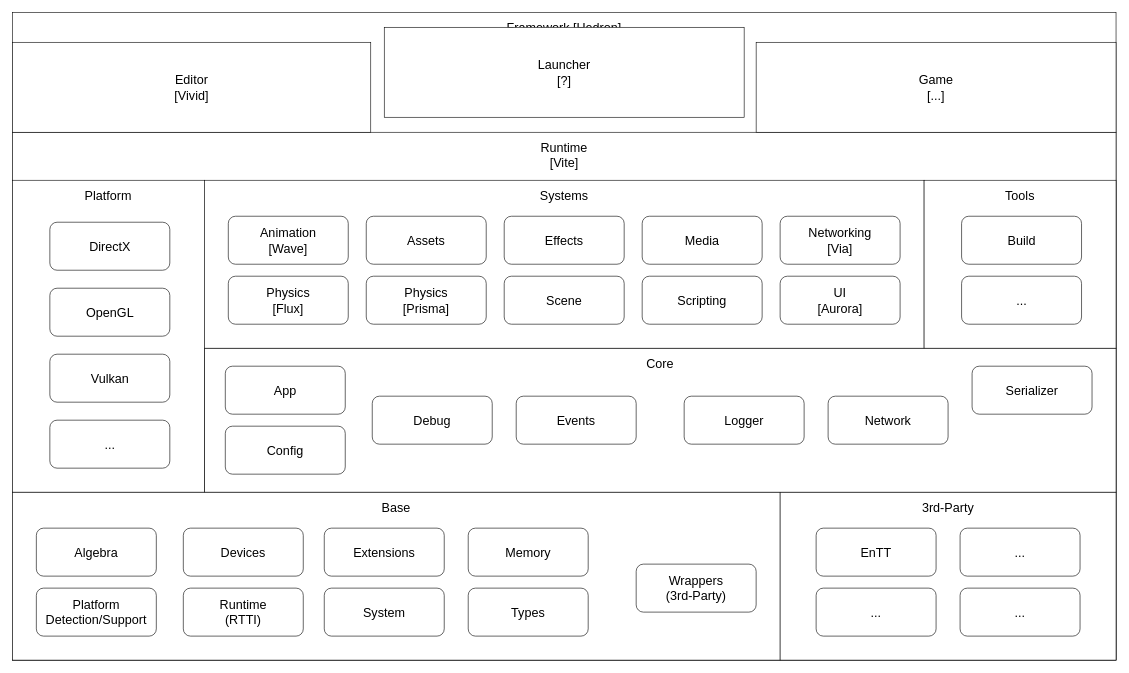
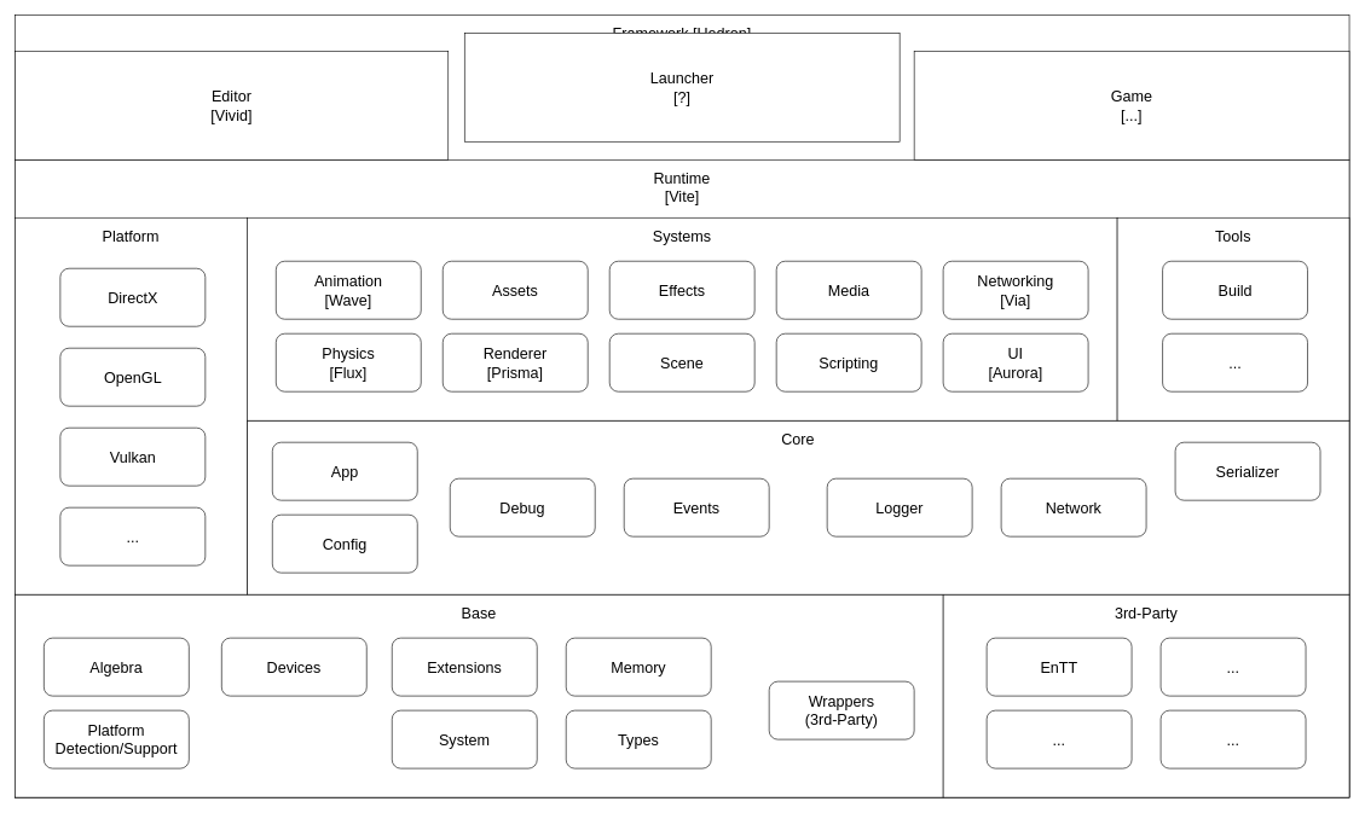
  <mxCell id="0" />
  <mxCell id="1" parent="0" />
  <mxCell id="2" value="Framework [Hedron]" style="rounded=0;whiteSpace=wrap;html=1;spacing=8;fontSize=21;horizontal=1;verticalAlign=top;fillColor=default;" parent="1" vertex="1"><mxGeometry x="20" y="20" width="1840" height="1080" as="geometry" /></mxCell>
  <mxCell id="3" value="Runtime&lt;br&gt;[Vite]" style="rounded=0;whiteSpace=wrap;html=1;spacing=8;fontSize=21;horizontal=1;verticalAlign=top;fillColor=default;" parent="1" vertex="1"><mxGeometry x="20" y="220" width="1840" height="880" as="geometry" /></mxCell>
  <mxCell id="4" value="Base" style="rounded=0;whiteSpace=wrap;html=1;spacing=8;fontSize=21;horizontal=1;verticalAlign=top;fillColor=default;" parent="1" vertex="1"><mxGeometry x="20" y="820" width="1280" height="280" as="geometry" /></mxCell>
  <mxCell id="5" value="3rd-Party" style="rounded=0;whiteSpace=wrap;html=1;spacing=8;fontSize=21;horizontal=1;verticalAlign=top;fillColor=default;" parent="1" vertex="1"><mxGeometry x="1300" y="820" width="560" height="280" as="geometry" /></mxCell>
  <mxCell id="6" value="Core" style="rounded=0;whiteSpace=wrap;html=1;spacing=8;fontSize=21;horizontal=1;verticalAlign=top;fillColor=default;" parent="1" vertex="1"><mxGeometry x="340" y="580" width="1520" height="240" as="geometry" /></mxCell>
  <mxCell id="7" value="Wrappers&lt;br&gt;(3rd-Party)" style="rounded=1;whiteSpace=wrap;html=1;spacing=8;fontSize=21;horizontal=1;verticalAlign=middle;fillColor=default;" parent="1" vertex="1"><mxGeometry x="1060" y="940" width="200" height="80" as="geometry" /></mxCell>
  <mxCell id="8" value="Algebra" style="rounded=1;whiteSpace=wrap;html=1;spacing=8;fontSize=21;horizontal=1;verticalAlign=middle;fillColor=default;" parent="1" vertex="1"><mxGeometry x="60" y="880" width="200" height="80" as="geometry" /></mxCell>
  <mxCell id="9" value="App" style="rounded=1;whiteSpace=wrap;html=1;spacing=8;fontSize=21;horizontal=1;verticalAlign=middle;fillColor=default;" parent="1" vertex="1"><mxGeometry x="375" y="610" width="200" height="80" as="geometry" /></mxCell>
  <mxCell id="10" value="Config" style="rounded=1;whiteSpace=wrap;html=1;spacing=8;fontSize=21;horizontal=1;verticalAlign=middle;fillColor=default;" parent="1" vertex="1"><mxGeometry x="375" y="710" width="200" height="80" as="geometry" /></mxCell>
  <mxCell id="11" value="System" style="rounded=1;whiteSpace=wrap;html=1;spacing=8;fontSize=21;horizontal=1;verticalAlign=middle;fillColor=default;" parent="1" vertex="1"><mxGeometry x="540" y="980" width="200" height="80" as="geometry" /></mxCell>
  <mxCell id="12" value="Events" style="rounded=1;whiteSpace=wrap;html=1;spacing=8;fontSize=21;horizontal=1;verticalAlign=middle;fillColor=default;" parent="1" vertex="1"><mxGeometry x="860" y="660" width="200" height="80" as="geometry" /></mxCell>
  <mxCell id="13" value="Logger" style="rounded=1;whiteSpace=wrap;html=1;spacing=8;fontSize=21;horizontal=1;verticalAlign=middle;fillColor=default;" parent="1" vertex="1"><mxGeometry x="1140" y="660" width="200" height="80" as="geometry" /></mxCell>
  <mxCell id="14" value="Platform" style="rounded=0;whiteSpace=wrap;html=1;spacing=8;fontSize=21;horizontal=1;verticalAlign=top;fillColor=default;" parent="1" vertex="1"><mxGeometry x="20" y="300" width="320" height="520" as="geometry" /></mxCell>
  <mxCell id="15" value="Systems" style="rounded=0;whiteSpace=wrap;html=1;spacing=8;fontSize=21;horizontal=1;verticalAlign=top;fillColor=default;" parent="1" vertex="1"><mxGeometry x="340" y="300" width="1200" height="280" as="geometry" /></mxCell>
  <mxCell id="16" value="Animation&lt;br&gt;[Wave]" style="rounded=1;whiteSpace=wrap;html=1;spacing=8;fontSize=21;horizontal=1;verticalAlign=middle;fillColor=default;" parent="1" vertex="1"><mxGeometry x="380" y="360" width="200" height="80" as="geometry" /></mxCell>
  <mxCell id="17" value="Assets" style="rounded=1;whiteSpace=wrap;html=1;spacing=8;fontSize=21;horizontal=1;verticalAlign=middle;fillColor=default;" parent="1" vertex="1"><mxGeometry x="610" y="360" width="200" height="80" as="geometry" /></mxCell>
  <mxCell id="18" value="Media" style="rounded=1;whiteSpace=wrap;html=1;spacing=8;fontSize=21;horizontal=1;verticalAlign=middle;fillColor=default;" parent="1" vertex="1"><mxGeometry x="1070" y="360" width="200" height="80" as="geometry" /></mxCell>
  <mxCell id="19" value="Physics&lt;br&gt;[Flux]" style="rounded=1;whiteSpace=wrap;html=1;spacing=8;fontSize=21;horizontal=1;verticalAlign=middle;fillColor=default;" parent="1" vertex="1"><mxGeometry x="380" y="460" width="200" height="80" as="geometry" /></mxCell>
- <mxCell id="20" value="Physics&lt;br&gt;[Prisma]" style="rounded=1;whiteSpace=wrap;html=1;spacing=8;fontSize=21;horizontal=1;verticalAlign=middle;fillColor=default;" parent="1" vertex="1"><mxGeometry x="610" y="460" width="200" height="80" as="geometry" /></mxCell>
+ <mxCell id="20" value="Renderer&lt;br&gt;[Prisma]" style="rounded=1;whiteSpace=wrap;html=1;spacing=8;fontSize=21;horizontal=1;verticalAlign=middle;fillColor=default;" parent="1" vertex="1"><mxGeometry x="610" y="460" width="200" height="80" as="geometry" /></mxCell>
  <mxCell id="21" value="Scene" style="rounded=1;whiteSpace=wrap;html=1;spacing=8;fontSize=21;horizontal=1;verticalAlign=middle;fillColor=default;" parent="1" vertex="1"><mxGeometry x="840" y="460" width="200" height="80" as="geometry" /></mxCell>
  <mxCell id="22" value="Effects" style="rounded=1;whiteSpace=wrap;html=1;spacing=8;fontSize=21;horizontal=1;verticalAlign=middle;fillColor=default;" parent="1" vertex="1"><mxGeometry x="840" y="360" width="200" height="80" as="geometry" /></mxCell>
  <mxCell id="23" value="DirectX" style="rounded=1;whiteSpace=wrap;html=1;spacing=8;fontSize=21;horizontal=1;verticalAlign=middle;fillColor=default;" parent="1" vertex="1"><mxGeometry x="82.5" y="370" width="200" height="80" as="geometry" /></mxCell>
  <mxCell id="24" value="OpenGL" style="rounded=1;whiteSpace=wrap;html=1;spacing=8;fontSize=21;horizontal=1;verticalAlign=middle;fillColor=default;" parent="1" vertex="1"><mxGeometry x="82.5" y="480" width="200" height="80" as="geometry" /></mxCell>
  <mxCell id="25" value="Vulkan" style="rounded=1;whiteSpace=wrap;html=1;spacing=8;fontSize=21;horizontal=1;verticalAlign=middle;fillColor=default;" parent="1" vertex="1"><mxGeometry x="82.5" y="590" width="200" height="80" as="geometry" /></mxCell>
  <mxCell id="26" value="..." style="rounded=1;whiteSpace=wrap;html=1;spacing=8;fontSize=21;horizontal=1;verticalAlign=middle;fillColor=default;" parent="1" vertex="1"><mxGeometry x="82.5" y="700" width="200" height="80" as="geometry" /></mxCell>
  <mxCell id="27" value="Devices" style="rounded=1;whiteSpace=wrap;html=1;spacing=8;fontSize=21;horizontal=1;verticalAlign=middle;fillColor=default;" parent="1" vertex="1"><mxGeometry x="305" y="880" width="200" height="80" as="geometry" /></mxCell>
  <mxCell id="28" value="Extensions" style="rounded=1;whiteSpace=wrap;html=1;spacing=8;fontSize=21;horizontal=1;verticalAlign=middle;fillColor=default;" parent="1" vertex="1"><mxGeometry x="540" y="880" width="200" height="80" as="geometry" /></mxCell>
  <mxCell id="29" value="Memory" style="rounded=1;whiteSpace=wrap;html=1;spacing=8;fontSize=21;horizontal=1;verticalAlign=middle;fillColor=default;" parent="1" vertex="1"><mxGeometry x="780" y="880" width="200" height="80" as="geometry" /></mxCell>
  <mxCell id="30" value="Platform Detection/Support" style="rounded=1;whiteSpace=wrap;html=1;spacing=8;fontSize=21;horizontal=1;verticalAlign=middle;fillColor=default;" parent="1" vertex="1"><mxGeometry x="60" y="980" width="200" height="80" as="geometry" /></mxCell>
- <mxCell id="31" value="Runtime&lt;br&gt;(RTTI)" style="rounded=1;whiteSpace=wrap;html=1;spacing=8;fontSize=21;horizontal=1;verticalAlign=middle;fillColor=default;" parent="1" vertex="1"><mxGeometry x="305" y="980" width="200" height="80" as="geometry" /></mxCell>
  <mxCell id="32" value="Types" style="rounded=1;whiteSpace=wrap;html=1;spacing=8;fontSize=21;horizontal=1;verticalAlign=middle;fillColor=default;" parent="1" vertex="1"><mxGeometry x="780" y="980" width="200" height="80" as="geometry" /></mxCell>
  <mxCell id="33" value="Serializer" style="rounded=1;whiteSpace=wrap;html=1;spacing=8;fontSize=21;horizontal=1;verticalAlign=middle;fillColor=default;" parent="1" vertex="1"><mxGeometry x="1620" y="610" width="200" height="80" as="geometry" /></mxCell>
  <mxCell id="34" value="Scripting" style="rounded=1;whiteSpace=wrap;html=1;spacing=8;fontSize=21;horizontal=1;verticalAlign=middle;fillColor=default;" parent="1" vertex="1"><mxGeometry x="1070" y="460" width="200" height="80" as="geometry" /></mxCell>
  <mxCell id="35" value="UI&lt;br&gt;[Aurora]" style="rounded=1;whiteSpace=wrap;html=1;spacing=8;fontSize=21;horizontal=1;verticalAlign=middle;fillColor=default;" parent="1" vertex="1"><mxGeometry x="1300" y="460" width="200" height="80" as="geometry" /></mxCell>
  <mxCell id="36" value="EnTT" style="rounded=1;whiteSpace=wrap;html=1;spacing=8;fontSize=21;horizontal=1;verticalAlign=middle;fillColor=default;" parent="1" vertex="1"><mxGeometry x="1360" y="880" width="200" height="80" as="geometry" /></mxCell>
  <mxCell id="37" value="..." style="rounded=1;whiteSpace=wrap;html=1;spacing=8;fontSize=21;horizontal=1;verticalAlign=middle;fillColor=default;" parent="1" vertex="1"><mxGeometry x="1600" y="880" width="200" height="80" as="geometry" /></mxCell>
  <mxCell id="38" value="..." style="rounded=1;whiteSpace=wrap;html=1;spacing=8;fontSize=21;horizontal=1;verticalAlign=middle;fillColor=default;" parent="1" vertex="1"><mxGeometry x="1360" y="980" width="200" height="80" as="geometry" /></mxCell>
  <mxCell id="39" value="..." style="rounded=1;whiteSpace=wrap;html=1;spacing=8;fontSize=21;horizontal=1;verticalAlign=middle;fillColor=default;" parent="1" vertex="1"><mxGeometry x="1600" y="980" width="200" height="80" as="geometry" /></mxCell>
  <mxCell id="40" value="Networking&lt;br&gt;[Via]" style="rounded=1;whiteSpace=wrap;html=1;spacing=8;fontSize=21;horizontal=1;verticalAlign=middle;fillColor=default;" parent="1" vertex="1"><mxGeometry x="1300" y="360" width="200" height="80" as="geometry" /></mxCell>
  <mxCell id="41" value="Tools" style="rounded=0;whiteSpace=wrap;html=1;spacing=8;fontSize=21;horizontal=1;verticalAlign=top;fillColor=default;" parent="1" vertex="1"><mxGeometry x="1540" y="300" width="320" height="280" as="geometry" /></mxCell>
  <mxCell id="42" value="Build" style="rounded=1;whiteSpace=wrap;html=1;spacing=8;fontSize=21;horizontal=1;verticalAlign=middle;fillColor=default;" parent="1" vertex="1"><mxGeometry x="1602.5" y="360" width="200" height="80" as="geometry" /></mxCell>
  <mxCell id="43" value="..." style="rounded=1;whiteSpace=wrap;html=1;spacing=8;fontSize=21;horizontal=1;verticalAlign=middle;fillColor=default;" parent="1" vertex="1"><mxGeometry x="1602.5" y="460" width="200" height="80" as="geometry" /></mxCell>
  <mxCell id="44" value="Debug" style="rounded=1;whiteSpace=wrap;html=1;spacing=8;fontSize=21;horizontal=1;verticalAlign=middle;fillColor=default;" parent="1" vertex="1"><mxGeometry x="620" y="660" width="200" height="80" as="geometry" /></mxCell>
  <mxCell id="45" value="Editor&lt;br&gt;[Vivid]" style="rounded=0;whiteSpace=wrap;html=1;spacing=8;fontSize=21;horizontal=1;verticalAlign=middle;fillColor=default;" parent="1" vertex="1"><mxGeometry x="20" y="70" width="597.5" height="150" as="geometry" /></mxCell>
  <mxCell id="46" value="Launcher&lt;br&gt;[?]" style="rounded=0;whiteSpace=wrap;html=1;spacing=8;fontSize=21;horizontal=1;verticalAlign=middle;fillColor=default;" parent="1" vertex="1"><mxGeometry x="640" y="45" width="600" height="150" as="geometry" /></mxCell>
  <mxCell id="47" value="Game&lt;br&gt;[...]" style="rounded=0;whiteSpace=wrap;html=1;spacing=8;fontSize=21;horizontal=1;verticalAlign=middle;fillColor=default;" parent="1" vertex="1"><mxGeometry x="1260" y="70" width="600" height="150" as="geometry" /></mxCell>
  <mxCell id="48" value="Network" style="rounded=1;whiteSpace=wrap;html=1;spacing=8;fontSize=21;horizontal=1;verticalAlign=middle;fillColor=default;" parent="1" vertex="1"><mxGeometry x="1380" y="660" width="200" height="80" as="geometry" /></mxCell>
